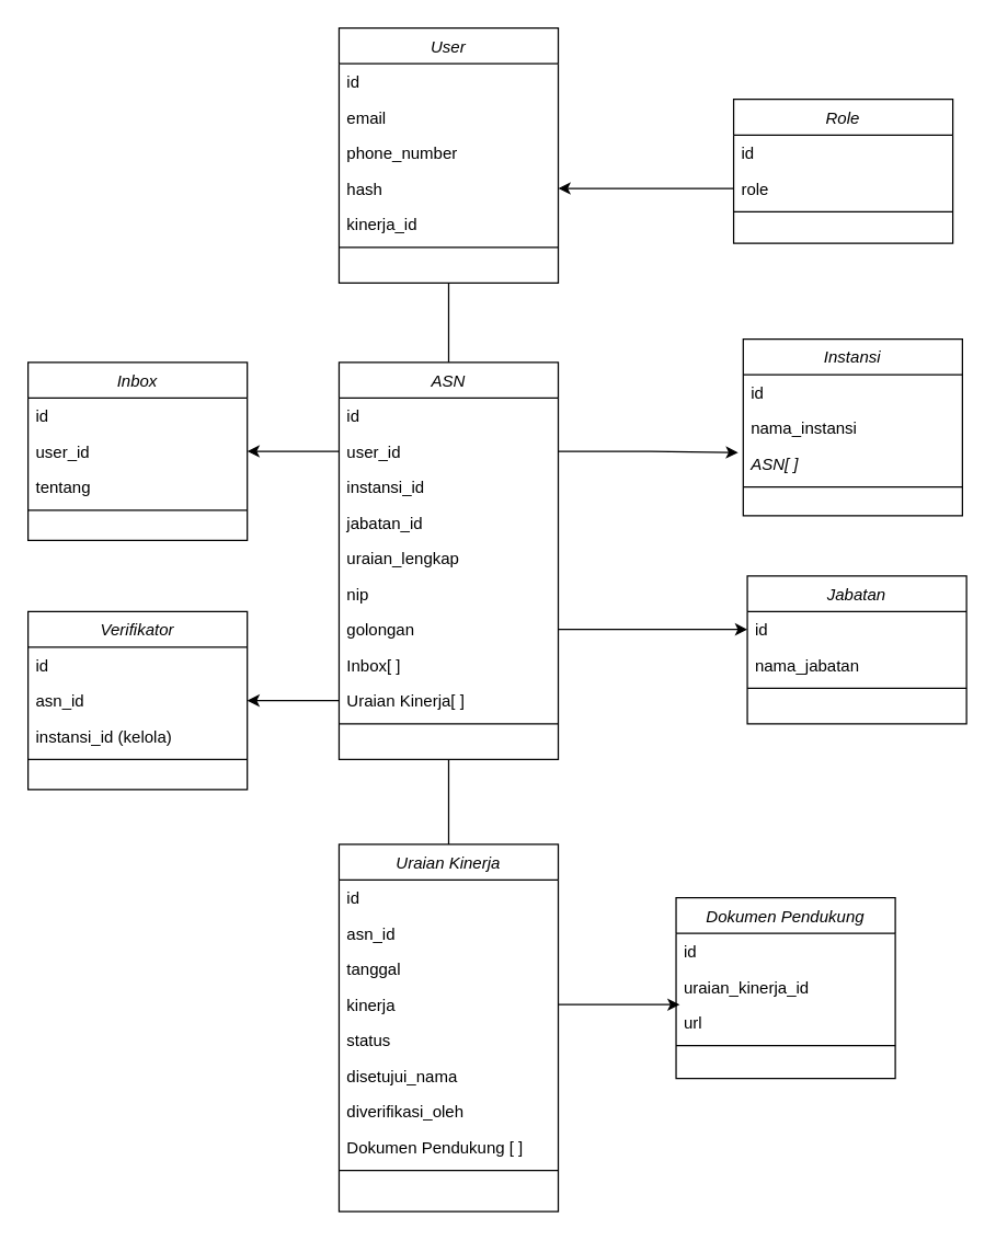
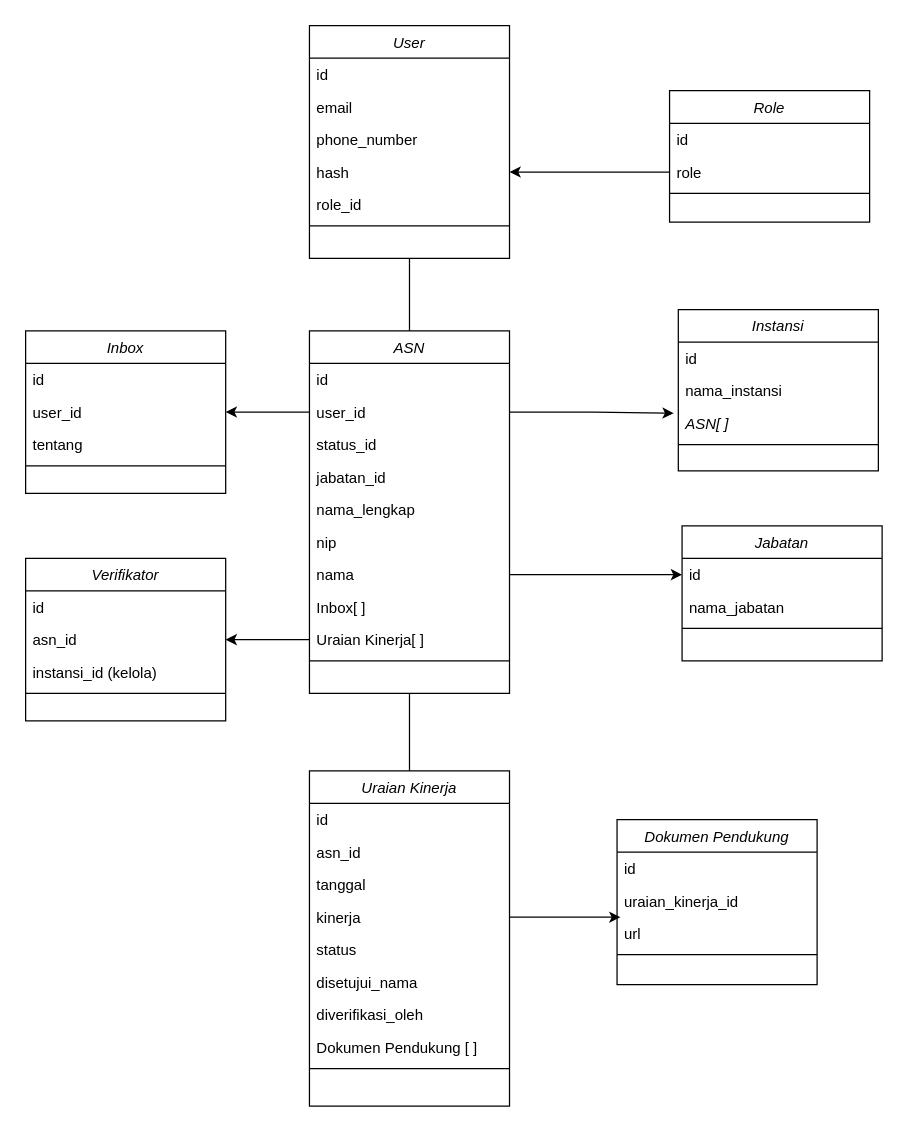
  <mxCell id="0" />
  <mxCell id="1" parent="0" />
  <mxCell id="2" style="edgeStyle=orthogonalEdgeStyle;rounded=0;orthogonalLoop=1;jettySize=auto;html=1;exitX=0.5;exitY=1;exitDx=0;exitDy=0;endArrow=none;" edge="1" parent="1" source="3" target="11"><mxGeometry relative="1" as="geometry"><mxPoint x="323" y="219" as="targetPoint" /></mxGeometry></mxCell>
  <mxCell id="3" value="User" style="swimlane;fontStyle=2;align=center;verticalAlign=top;childLayout=stackLayout;horizontal=1;startSize=26;horizontalStack=0;resizeParent=1;resizeLast=0;collapsible=1;marginBottom=0;rounded=0;shadow=0;strokeWidth=1;fillColor=none;" parent="1" vertex="1"><mxGeometry x="247" y="20" width="160" height="186" as="geometry"><mxRectangle x="100" y="110" width="160" height="26" as="alternateBounds" /></mxGeometry></mxCell>
  <mxCell id="4" value="id" style="text;align=left;verticalAlign=top;spacingLeft=4;spacingRight=4;overflow=hidden;rotatable=0;points=[[0,0.5],[1,0.5]];portConstraint=eastwest;" parent="3" vertex="1"><mxGeometry y="26" width="160" height="26" as="geometry" /></mxCell>
  <mxCell id="5" value="email" style="text;align=left;verticalAlign=top;spacingLeft=4;spacingRight=4;overflow=hidden;rotatable=0;points=[[0,0.5],[1,0.5]];portConstraint=eastwest;rounded=0;shadow=0;html=0;" parent="3" vertex="1"><mxGeometry y="52" width="160" height="26" as="geometry" /></mxCell>
  <mxCell id="6" value="phone_number" style="text;align=left;verticalAlign=top;spacingLeft=4;spacingRight=4;overflow=hidden;rotatable=0;points=[[0,0.5],[1,0.5]];portConstraint=eastwest;rounded=0;shadow=0;html=0;" vertex="1" parent="3"><mxGeometry y="78" width="160" height="26" as="geometry" /></mxCell>
  <mxCell id="7" value="hash" style="text;align=left;verticalAlign=top;spacingLeft=4;spacingRight=4;overflow=hidden;rotatable=0;points=[[0,0.5],[1,0.5]];portConstraint=eastwest;rounded=0;shadow=0;html=0;" vertex="1" parent="3"><mxGeometry y="104" width="160" height="26" as="geometry" /></mxCell>
- <mxCell id="8" value="kinerja_id" style="text;align=left;verticalAlign=top;spacingLeft=4;spacingRight=4;overflow=hidden;rotatable=0;points=[[0,0.5],[1,0.5]];portConstraint=eastwest;rounded=0;shadow=0;html=0;" vertex="1" parent="3"><mxGeometry y="130" width="160" height="26" as="geometry" /></mxCell>
+ <mxCell id="8" value="role_id" style="text;align=left;verticalAlign=top;spacingLeft=4;spacingRight=4;overflow=hidden;rotatable=0;points=[[0,0.5],[1,0.5]];portConstraint=eastwest;rounded=0;shadow=0;html=0;" vertex="1" parent="3"><mxGeometry y="130" width="160" height="26" as="geometry" /></mxCell>
  <mxCell id="9" value="" style="line;html=1;strokeWidth=1;align=left;verticalAlign=middle;spacingTop=-1;spacingLeft=3;spacingRight=3;rotatable=0;labelPosition=right;points=[];portConstraint=eastwest;" parent="3" vertex="1"><mxGeometry y="156" width="160" height="8" as="geometry" /></mxCell>
  <mxCell id="10" style="edgeStyle=orthogonalEdgeStyle;rounded=0;orthogonalLoop=1;jettySize=auto;html=1;exitX=0.5;exitY=1;exitDx=0;exitDy=0;endArrow=none;" edge="1" parent="1" source="11" target="22"><mxGeometry relative="1" as="geometry" /></mxCell>
  <mxCell id="11" value="ASN" style="swimlane;fontStyle=2;align=center;verticalAlign=top;childLayout=stackLayout;horizontal=1;startSize=26;horizontalStack=0;resizeParent=1;resizeLast=0;collapsible=1;marginBottom=0;rounded=0;shadow=0;strokeWidth=1;fillColor=none;" vertex="1" parent="1"><mxGeometry x="247" y="264" width="160" height="290" as="geometry"><mxRectangle x="100" y="110" width="160" height="26" as="alternateBounds" /></mxGeometry></mxCell>
  <mxCell id="12" value="id" style="text;align=left;verticalAlign=top;spacingLeft=4;spacingRight=4;overflow=hidden;rotatable=0;points=[[0,0.5],[1,0.5]];portConstraint=eastwest;" vertex="1" parent="11"><mxGeometry y="26" width="160" height="26" as="geometry" /></mxCell>
  <mxCell id="13" value="user_id" style="text;align=left;verticalAlign=top;spacingLeft=4;spacingRight=4;overflow=hidden;rotatable=0;points=[[0,0.5],[1,0.5]];portConstraint=eastwest;rounded=0;shadow=0;html=0;" vertex="1" parent="11"><mxGeometry y="52" width="160" height="26" as="geometry" /></mxCell>
- <mxCell id="14" value="instansi_id" style="text;align=left;verticalAlign=top;spacingLeft=4;spacingRight=4;overflow=hidden;rotatable=0;points=[[0,0.5],[1,0.5]];portConstraint=eastwest;rounded=0;shadow=0;html=0;" vertex="1" parent="11"><mxGeometry y="78" width="160" height="26" as="geometry" /></mxCell>
+ <mxCell id="14" value="status_id" style="text;align=left;verticalAlign=top;spacingLeft=4;spacingRight=4;overflow=hidden;rotatable=0;points=[[0,0.5],[1,0.5]];portConstraint=eastwest;rounded=0;shadow=0;html=0;" vertex="1" parent="11"><mxGeometry y="78" width="160" height="26" as="geometry" /></mxCell>
  <mxCell id="15" value="jabatan_id" style="text;align=left;verticalAlign=top;spacingLeft=4;spacingRight=4;overflow=hidden;rotatable=0;points=[[0,0.5],[1,0.5]];portConstraint=eastwest;rounded=0;shadow=0;html=0;" vertex="1" parent="11"><mxGeometry y="104" width="160" height="26" as="geometry" /></mxCell>
- <mxCell id="16" value="uraian_lengkap" style="text;align=left;verticalAlign=top;spacingLeft=4;spacingRight=4;overflow=hidden;rotatable=0;points=[[0,0.5],[1,0.5]];portConstraint=eastwest;rounded=0;shadow=0;html=0;" vertex="1" parent="11"><mxGeometry y="130" width="160" height="26" as="geometry" /></mxCell>
+ <mxCell id="16" value="nama_lengkap" style="text;align=left;verticalAlign=top;spacingLeft=4;spacingRight=4;overflow=hidden;rotatable=0;points=[[0,0.5],[1,0.5]];portConstraint=eastwest;rounded=0;shadow=0;html=0;" vertex="1" parent="11"><mxGeometry y="130" width="160" height="26" as="geometry" /></mxCell>
  <mxCell id="17" value="nip" style="text;align=left;verticalAlign=top;spacingLeft=4;spacingRight=4;overflow=hidden;rotatable=0;points=[[0,0.5],[1,0.5]];portConstraint=eastwest;rounded=0;shadow=0;html=0;" vertex="1" parent="11"><mxGeometry y="156" width="160" height="26" as="geometry" /></mxCell>
- <mxCell id="18" value="golongan" style="text;align=left;verticalAlign=top;spacingLeft=4;spacingRight=4;overflow=hidden;rotatable=0;points=[[0,0.5],[1,0.5]];portConstraint=eastwest;rounded=0;shadow=0;html=0;" vertex="1" parent="11"><mxGeometry y="182" width="160" height="26" as="geometry" /></mxCell>
+ <mxCell id="18" value="nama" style="text;align=left;verticalAlign=top;spacingLeft=4;spacingRight=4;overflow=hidden;rotatable=0;points=[[0,0.5],[1,0.5]];portConstraint=eastwest;rounded=0;shadow=0;html=0;" vertex="1" parent="11"><mxGeometry y="182" width="160" height="26" as="geometry" /></mxCell>
  <mxCell id="19" value="Inbox[ ]" style="text;align=left;verticalAlign=top;spacingLeft=4;spacingRight=4;overflow=hidden;rotatable=0;points=[[0,0.5],[1,0.5]];portConstraint=eastwest;rounded=0;shadow=0;html=0;" vertex="1" parent="11"><mxGeometry y="208" width="160" height="26" as="geometry" /></mxCell>
  <mxCell id="20" value="Uraian Kinerja[ ]" style="text;align=left;verticalAlign=top;spacingLeft=4;spacingRight=4;overflow=hidden;rotatable=0;points=[[0,0.5],[1,0.5]];portConstraint=eastwest;rounded=0;shadow=0;html=0;" vertex="1" parent="11"><mxGeometry y="234" width="160" height="26" as="geometry" /></mxCell>
  <mxCell id="21" value="" style="line;html=1;strokeWidth=1;align=left;verticalAlign=middle;spacingTop=-1;spacingLeft=3;spacingRight=3;rotatable=0;labelPosition=right;points=[];portConstraint=eastwest;" vertex="1" parent="11"><mxGeometry y="260" width="160" height="8" as="geometry" /></mxCell>
  <mxCell id="22" value="Uraian Kinerja" style="swimlane;fontStyle=2;align=center;verticalAlign=top;childLayout=stackLayout;horizontal=1;startSize=26;horizontalStack=0;resizeParent=1;resizeLast=0;collapsible=1;marginBottom=0;rounded=0;shadow=0;strokeWidth=1;fillColor=none;" vertex="1" parent="1"><mxGeometry x="247" y="616" width="160" height="268" as="geometry"><mxRectangle x="100" y="110" width="160" height="26" as="alternateBounds" /></mxGeometry></mxCell>
  <mxCell id="23" value="id" style="text;align=left;verticalAlign=top;spacingLeft=4;spacingRight=4;overflow=hidden;rotatable=0;points=[[0,0.5],[1,0.5]];portConstraint=eastwest;" vertex="1" parent="22"><mxGeometry y="26" width="160" height="26" as="geometry" /></mxCell>
  <mxCell id="24" value="asn_id" style="text;align=left;verticalAlign=top;spacingLeft=4;spacingRight=4;overflow=hidden;rotatable=0;points=[[0,0.5],[1,0.5]];portConstraint=eastwest;rounded=0;shadow=0;html=0;" vertex="1" parent="22"><mxGeometry y="52" width="160" height="26" as="geometry" /></mxCell>
  <mxCell id="25" value="tanggal" style="text;align=left;verticalAlign=top;spacingLeft=4;spacingRight=4;overflow=hidden;rotatable=0;points=[[0,0.5],[1,0.5]];portConstraint=eastwest;rounded=0;shadow=0;html=0;" vertex="1" parent="22"><mxGeometry y="78" width="160" height="26" as="geometry" /></mxCell>
  <mxCell id="26" value="kinerja" style="text;align=left;verticalAlign=top;spacingLeft=4;spacingRight=4;overflow=hidden;rotatable=0;points=[[0,0.5],[1,0.5]];portConstraint=eastwest;rounded=0;shadow=0;html=0;" vertex="1" parent="22"><mxGeometry y="104" width="160" height="26" as="geometry" /></mxCell>
  <mxCell id="27" value="status" style="text;align=left;verticalAlign=top;spacingLeft=4;spacingRight=4;overflow=hidden;rotatable=0;points=[[0,0.5],[1,0.5]];portConstraint=eastwest;rounded=0;shadow=0;html=0;" vertex="1" parent="22"><mxGeometry y="130" width="160" height="26" as="geometry" /></mxCell>
  <mxCell id="28" value="disetujui_nama" style="text;align=left;verticalAlign=top;spacingLeft=4;spacingRight=4;overflow=hidden;rotatable=0;points=[[0,0.5],[1,0.5]];portConstraint=eastwest;rounded=0;shadow=0;html=0;" vertex="1" parent="22"><mxGeometry y="156" width="160" height="26" as="geometry" /></mxCell>
  <mxCell id="29" value="diverifikasi_oleh" style="text;align=left;verticalAlign=top;spacingLeft=4;spacingRight=4;overflow=hidden;rotatable=0;points=[[0,0.5],[1,0.5]];portConstraint=eastwest;rounded=0;shadow=0;html=0;" vertex="1" parent="22"><mxGeometry y="182" width="160" height="26" as="geometry" /></mxCell>
  <mxCell id="30" value="Dokumen Pendukung [ ]" style="text;align=left;verticalAlign=top;spacingLeft=4;spacingRight=4;overflow=hidden;rotatable=0;points=[[0,0.5],[1,0.5]];portConstraint=eastwest;rounded=0;shadow=0;html=0;" vertex="1" parent="22"><mxGeometry y="208" width="160" height="26" as="geometry" /></mxCell>
  <mxCell id="31" value="" style="line;html=1;strokeWidth=1;align=left;verticalAlign=middle;spacingTop=-1;spacingLeft=3;spacingRight=3;rotatable=0;labelPosition=right;points=[];portConstraint=eastwest;" vertex="1" parent="22"><mxGeometry y="234" width="160" height="8" as="geometry" /></mxCell>
  <mxCell id="32" value="Instansi" style="swimlane;fontStyle=2;align=center;verticalAlign=top;childLayout=stackLayout;horizontal=1;startSize=26;horizontalStack=0;resizeParent=1;resizeLast=0;collapsible=1;marginBottom=0;rounded=0;shadow=0;strokeWidth=1;fillColor=none;" vertex="1" parent="1"><mxGeometry x="542" y="247" width="160" height="129" as="geometry"><mxRectangle x="100" y="110" width="160" height="26" as="alternateBounds" /></mxGeometry></mxCell>
  <mxCell id="33" value="id" style="text;align=left;verticalAlign=top;spacingLeft=4;spacingRight=4;overflow=hidden;rotatable=0;points=[[0,0.5],[1,0.5]];portConstraint=eastwest;" vertex="1" parent="32"><mxGeometry y="26" width="160" height="26" as="geometry" /></mxCell>
  <mxCell id="34" value="nama_instansi" style="text;align=left;verticalAlign=top;spacingLeft=4;spacingRight=4;overflow=hidden;rotatable=0;points=[[0,0.5],[1,0.5]];portConstraint=eastwest;rounded=0;shadow=0;html=0;" vertex="1" parent="32"><mxGeometry y="52" width="160" height="26" as="geometry" /></mxCell>
  <mxCell id="35" value="ASN[ ]" style="text;align=left;verticalAlign=top;spacingLeft=4;spacingRight=4;overflow=hidden;rotatable=0;points=[[0,0.5],[1,0.5]];portConstraint=eastwest;rounded=0;shadow=0;html=0;fontStyle=2" vertex="1" parent="32"><mxGeometry y="78" width="160" height="26" as="geometry" /></mxCell>
  <mxCell id="36" value="" style="line;html=1;strokeWidth=1;align=left;verticalAlign=middle;spacingTop=-1;spacingLeft=3;spacingRight=3;rotatable=0;labelPosition=right;points=[];portConstraint=eastwest;" vertex="1" parent="32"><mxGeometry y="104" width="160" height="8" as="geometry" /></mxCell>
  <mxCell id="37" value="Inbox" style="swimlane;fontStyle=2;align=center;verticalAlign=top;childLayout=stackLayout;horizontal=1;startSize=26;horizontalStack=0;resizeParent=1;resizeLast=0;collapsible=1;marginBottom=0;rounded=0;shadow=0;strokeWidth=1;fillColor=none;" vertex="1" parent="1"><mxGeometry x="20" y="264" width="160" height="130" as="geometry"><mxRectangle x="100" y="110" width="160" height="26" as="alternateBounds" /></mxGeometry></mxCell>
  <mxCell id="38" value="id" style="text;align=left;verticalAlign=top;spacingLeft=4;spacingRight=4;overflow=hidden;rotatable=0;points=[[0,0.5],[1,0.5]];portConstraint=eastwest;" vertex="1" parent="37"><mxGeometry y="26" width="160" height="26" as="geometry" /></mxCell>
  <mxCell id="39" value="user_id" style="text;align=left;verticalAlign=top;spacingLeft=4;spacingRight=4;overflow=hidden;rotatable=0;points=[[0,0.5],[1,0.5]];portConstraint=eastwest;rounded=0;shadow=0;html=0;" vertex="1" parent="37"><mxGeometry y="52" width="160" height="26" as="geometry" /></mxCell>
  <mxCell id="40" value="tentang" style="text;align=left;verticalAlign=top;spacingLeft=4;spacingRight=4;overflow=hidden;rotatable=0;points=[[0,0.5],[1,0.5]];portConstraint=eastwest;rounded=0;shadow=0;html=0;" vertex="1" parent="37"><mxGeometry y="78" width="160" height="26" as="geometry" /></mxCell>
  <mxCell id="41" value="" style="line;html=1;strokeWidth=1;align=left;verticalAlign=middle;spacingTop=-1;spacingLeft=3;spacingRight=3;rotatable=0;labelPosition=right;points=[];portConstraint=eastwest;" vertex="1" parent="37"><mxGeometry y="104" width="160" height="8" as="geometry" /></mxCell>
  <mxCell id="42" value="Role" style="swimlane;fontStyle=2;align=center;verticalAlign=top;childLayout=stackLayout;horizontal=1;startSize=26;horizontalStack=0;resizeParent=1;resizeLast=0;collapsible=1;marginBottom=0;rounded=0;shadow=0;strokeWidth=1;fillColor=none;" vertex="1" parent="1"><mxGeometry x="535" y="72" width="160" height="105" as="geometry"><mxRectangle x="100" y="110" width="160" height="26" as="alternateBounds" /></mxGeometry></mxCell>
  <mxCell id="43" value="id" style="text;align=left;verticalAlign=top;spacingLeft=4;spacingRight=4;overflow=hidden;rotatable=0;points=[[0,0.5],[1,0.5]];portConstraint=eastwest;" vertex="1" parent="42"><mxGeometry y="26" width="160" height="26" as="geometry" /></mxCell>
  <mxCell id="44" value="role" style="text;align=left;verticalAlign=top;spacingLeft=4;spacingRight=4;overflow=hidden;rotatable=0;points=[[0,0.5],[1,0.5]];portConstraint=eastwest;rounded=0;shadow=0;html=0;" vertex="1" parent="42"><mxGeometry y="52" width="160" height="26" as="geometry" /></mxCell>
  <mxCell id="45" value="" style="line;html=1;strokeWidth=1;align=left;verticalAlign=middle;spacingTop=-1;spacingLeft=3;spacingRight=3;rotatable=0;labelPosition=right;points=[];portConstraint=eastwest;" vertex="1" parent="42"><mxGeometry y="78" width="160" height="8" as="geometry" /></mxCell>
  <mxCell id="46" value="Jabatan" style="swimlane;fontStyle=2;align=center;verticalAlign=top;childLayout=stackLayout;horizontal=1;startSize=26;horizontalStack=0;resizeParent=1;resizeLast=0;collapsible=1;marginBottom=0;rounded=0;shadow=0;strokeWidth=1;fillColor=none;" vertex="1" parent="1"><mxGeometry x="545" y="420" width="160" height="108" as="geometry"><mxRectangle x="100" y="110" width="160" height="26" as="alternateBounds" /></mxGeometry></mxCell>
  <mxCell id="47" value="id" style="text;align=left;verticalAlign=top;spacingLeft=4;spacingRight=4;overflow=hidden;rotatable=0;points=[[0,0.5],[1,0.5]];portConstraint=eastwest;" vertex="1" parent="46"><mxGeometry y="26" width="160" height="26" as="geometry" /></mxCell>
  <mxCell id="48" value="nama_jabatan" style="text;align=left;verticalAlign=top;spacingLeft=4;spacingRight=4;overflow=hidden;rotatable=0;points=[[0,0.5],[1,0.5]];portConstraint=eastwest;rounded=0;shadow=0;html=0;" vertex="1" parent="46"><mxGeometry y="52" width="160" height="26" as="geometry" /></mxCell>
  <mxCell id="49" value="" style="line;html=1;strokeWidth=1;align=left;verticalAlign=middle;spacingTop=-1;spacingLeft=3;spacingRight=3;rotatable=0;labelPosition=right;points=[];portConstraint=eastwest;" vertex="1" parent="46"><mxGeometry y="78" width="160" height="8" as="geometry" /></mxCell>
  <mxCell id="50" style="edgeStyle=orthogonalEdgeStyle;rounded=0;orthogonalLoop=1;jettySize=auto;html=1;exitX=1;exitY=0.5;exitDx=0;exitDy=0;entryX=-0.023;entryY=0.19;entryDx=0;entryDy=0;entryPerimeter=0;" edge="1" parent="1" source="13" target="35"><mxGeometry relative="1" as="geometry" /></mxCell>
  <mxCell id="51" style="edgeStyle=orthogonalEdgeStyle;rounded=0;orthogonalLoop=1;jettySize=auto;html=1;entryX=0;entryY=0.5;entryDx=0;entryDy=0;" edge="1" parent="1" source="18" target="47"><mxGeometry relative="1" as="geometry" /></mxCell>
  <mxCell id="52" value="Verifikator" style="swimlane;fontStyle=2;align=center;verticalAlign=top;childLayout=stackLayout;horizontal=1;startSize=26;horizontalStack=0;resizeParent=1;resizeLast=0;collapsible=1;marginBottom=0;rounded=0;shadow=0;strokeWidth=1;fillColor=none;" vertex="1" parent="1"><mxGeometry x="20" y="446" width="160" height="130" as="geometry"><mxRectangle x="100" y="110" width="160" height="26" as="alternateBounds" /></mxGeometry></mxCell>
  <mxCell id="53" value="id" style="text;align=left;verticalAlign=top;spacingLeft=4;spacingRight=4;overflow=hidden;rotatable=0;points=[[0,0.5],[1,0.5]];portConstraint=eastwest;" vertex="1" parent="52"><mxGeometry y="26" width="160" height="26" as="geometry" /></mxCell>
  <mxCell id="54" value="asn_id" style="text;align=left;verticalAlign=top;spacingLeft=4;spacingRight=4;overflow=hidden;rotatable=0;points=[[0,0.5],[1,0.5]];portConstraint=eastwest;rounded=0;shadow=0;html=0;" vertex="1" parent="52"><mxGeometry y="52" width="160" height="26" as="geometry" /></mxCell>
  <mxCell id="55" value="instansi_id (kelola)" style="text;align=left;verticalAlign=top;spacingLeft=4;spacingRight=4;overflow=hidden;rotatable=0;points=[[0,0.5],[1,0.5]];portConstraint=eastwest;rounded=0;shadow=0;html=0;" vertex="1" parent="52"><mxGeometry y="78" width="160" height="26" as="geometry" /></mxCell>
  <mxCell id="56" value="" style="line;html=1;strokeWidth=1;align=left;verticalAlign=middle;spacingTop=-1;spacingLeft=3;spacingRight=3;rotatable=0;labelPosition=right;points=[];portConstraint=eastwest;" vertex="1" parent="52"><mxGeometry y="104" width="160" height="8" as="geometry" /></mxCell>
  <mxCell id="57" style="edgeStyle=orthogonalEdgeStyle;rounded=0;orthogonalLoop=1;jettySize=auto;html=1;entryX=1;entryY=0.5;entryDx=0;entryDy=0;" edge="1" parent="1" source="13" target="37"><mxGeometry relative="1" as="geometry" /></mxCell>
  <mxCell id="58" style="edgeStyle=orthogonalEdgeStyle;rounded=0;orthogonalLoop=1;jettySize=auto;html=1;entryX=1;entryY=0.5;entryDx=0;entryDy=0;" edge="1" parent="1" source="20" target="54"><mxGeometry relative="1" as="geometry" /></mxCell>
  <mxCell id="59" style="edgeStyle=orthogonalEdgeStyle;rounded=0;orthogonalLoop=1;jettySize=auto;html=1;exitX=0;exitY=0.5;exitDx=0;exitDy=0;entryX=1;entryY=0.5;entryDx=0;entryDy=0;" edge="1" parent="1" source="44" target="7"><mxGeometry relative="1" as="geometry" /></mxCell>
  <mxCell id="60" value="Dokumen Pendukung" style="swimlane;fontStyle=2;align=center;verticalAlign=top;childLayout=stackLayout;horizontal=1;startSize=26;horizontalStack=0;resizeParent=1;resizeLast=0;collapsible=1;marginBottom=0;rounded=0;shadow=0;strokeWidth=1;fillColor=none;" vertex="1" parent="1"><mxGeometry x="493" y="655" width="160" height="132" as="geometry"><mxRectangle x="100" y="110" width="160" height="26" as="alternateBounds" /></mxGeometry></mxCell>
  <mxCell id="61" value="id" style="text;align=left;verticalAlign=top;spacingLeft=4;spacingRight=4;overflow=hidden;rotatable=0;points=[[0,0.5],[1,0.5]];portConstraint=eastwest;" vertex="1" parent="60"><mxGeometry y="26" width="160" height="26" as="geometry" /></mxCell>
  <mxCell id="62" value="uraian_kinerja_id" style="text;align=left;verticalAlign=top;spacingLeft=4;spacingRight=4;overflow=hidden;rotatable=0;points=[[0,0.5],[1,0.5]];portConstraint=eastwest;rounded=0;shadow=0;html=0;" vertex="1" parent="60"><mxGeometry y="52" width="160" height="26" as="geometry" /></mxCell>
  <mxCell id="63" value="url" style="text;align=left;verticalAlign=top;spacingLeft=4;spacingRight=4;overflow=hidden;rotatable=0;points=[[0,0.5],[1,0.5]];portConstraint=eastwest;rounded=0;shadow=0;html=0;" vertex="1" parent="60"><mxGeometry y="78" width="160" height="26" as="geometry" /></mxCell>
  <mxCell id="64" value="" style="line;html=1;strokeWidth=1;align=left;verticalAlign=middle;spacingTop=-1;spacingLeft=3;spacingRight=3;rotatable=0;labelPosition=right;points=[];portConstraint=eastwest;" vertex="1" parent="60"><mxGeometry y="104" width="160" height="8" as="geometry" /></mxCell>
  <mxCell id="65" style="edgeStyle=orthogonalEdgeStyle;rounded=0;orthogonalLoop=1;jettySize=auto;html=1;" edge="1" parent="1" source="26"><mxGeometry relative="1" as="geometry"><mxPoint x="495.697" y="733" as="targetPoint" /></mxGeometry></mxCell>
